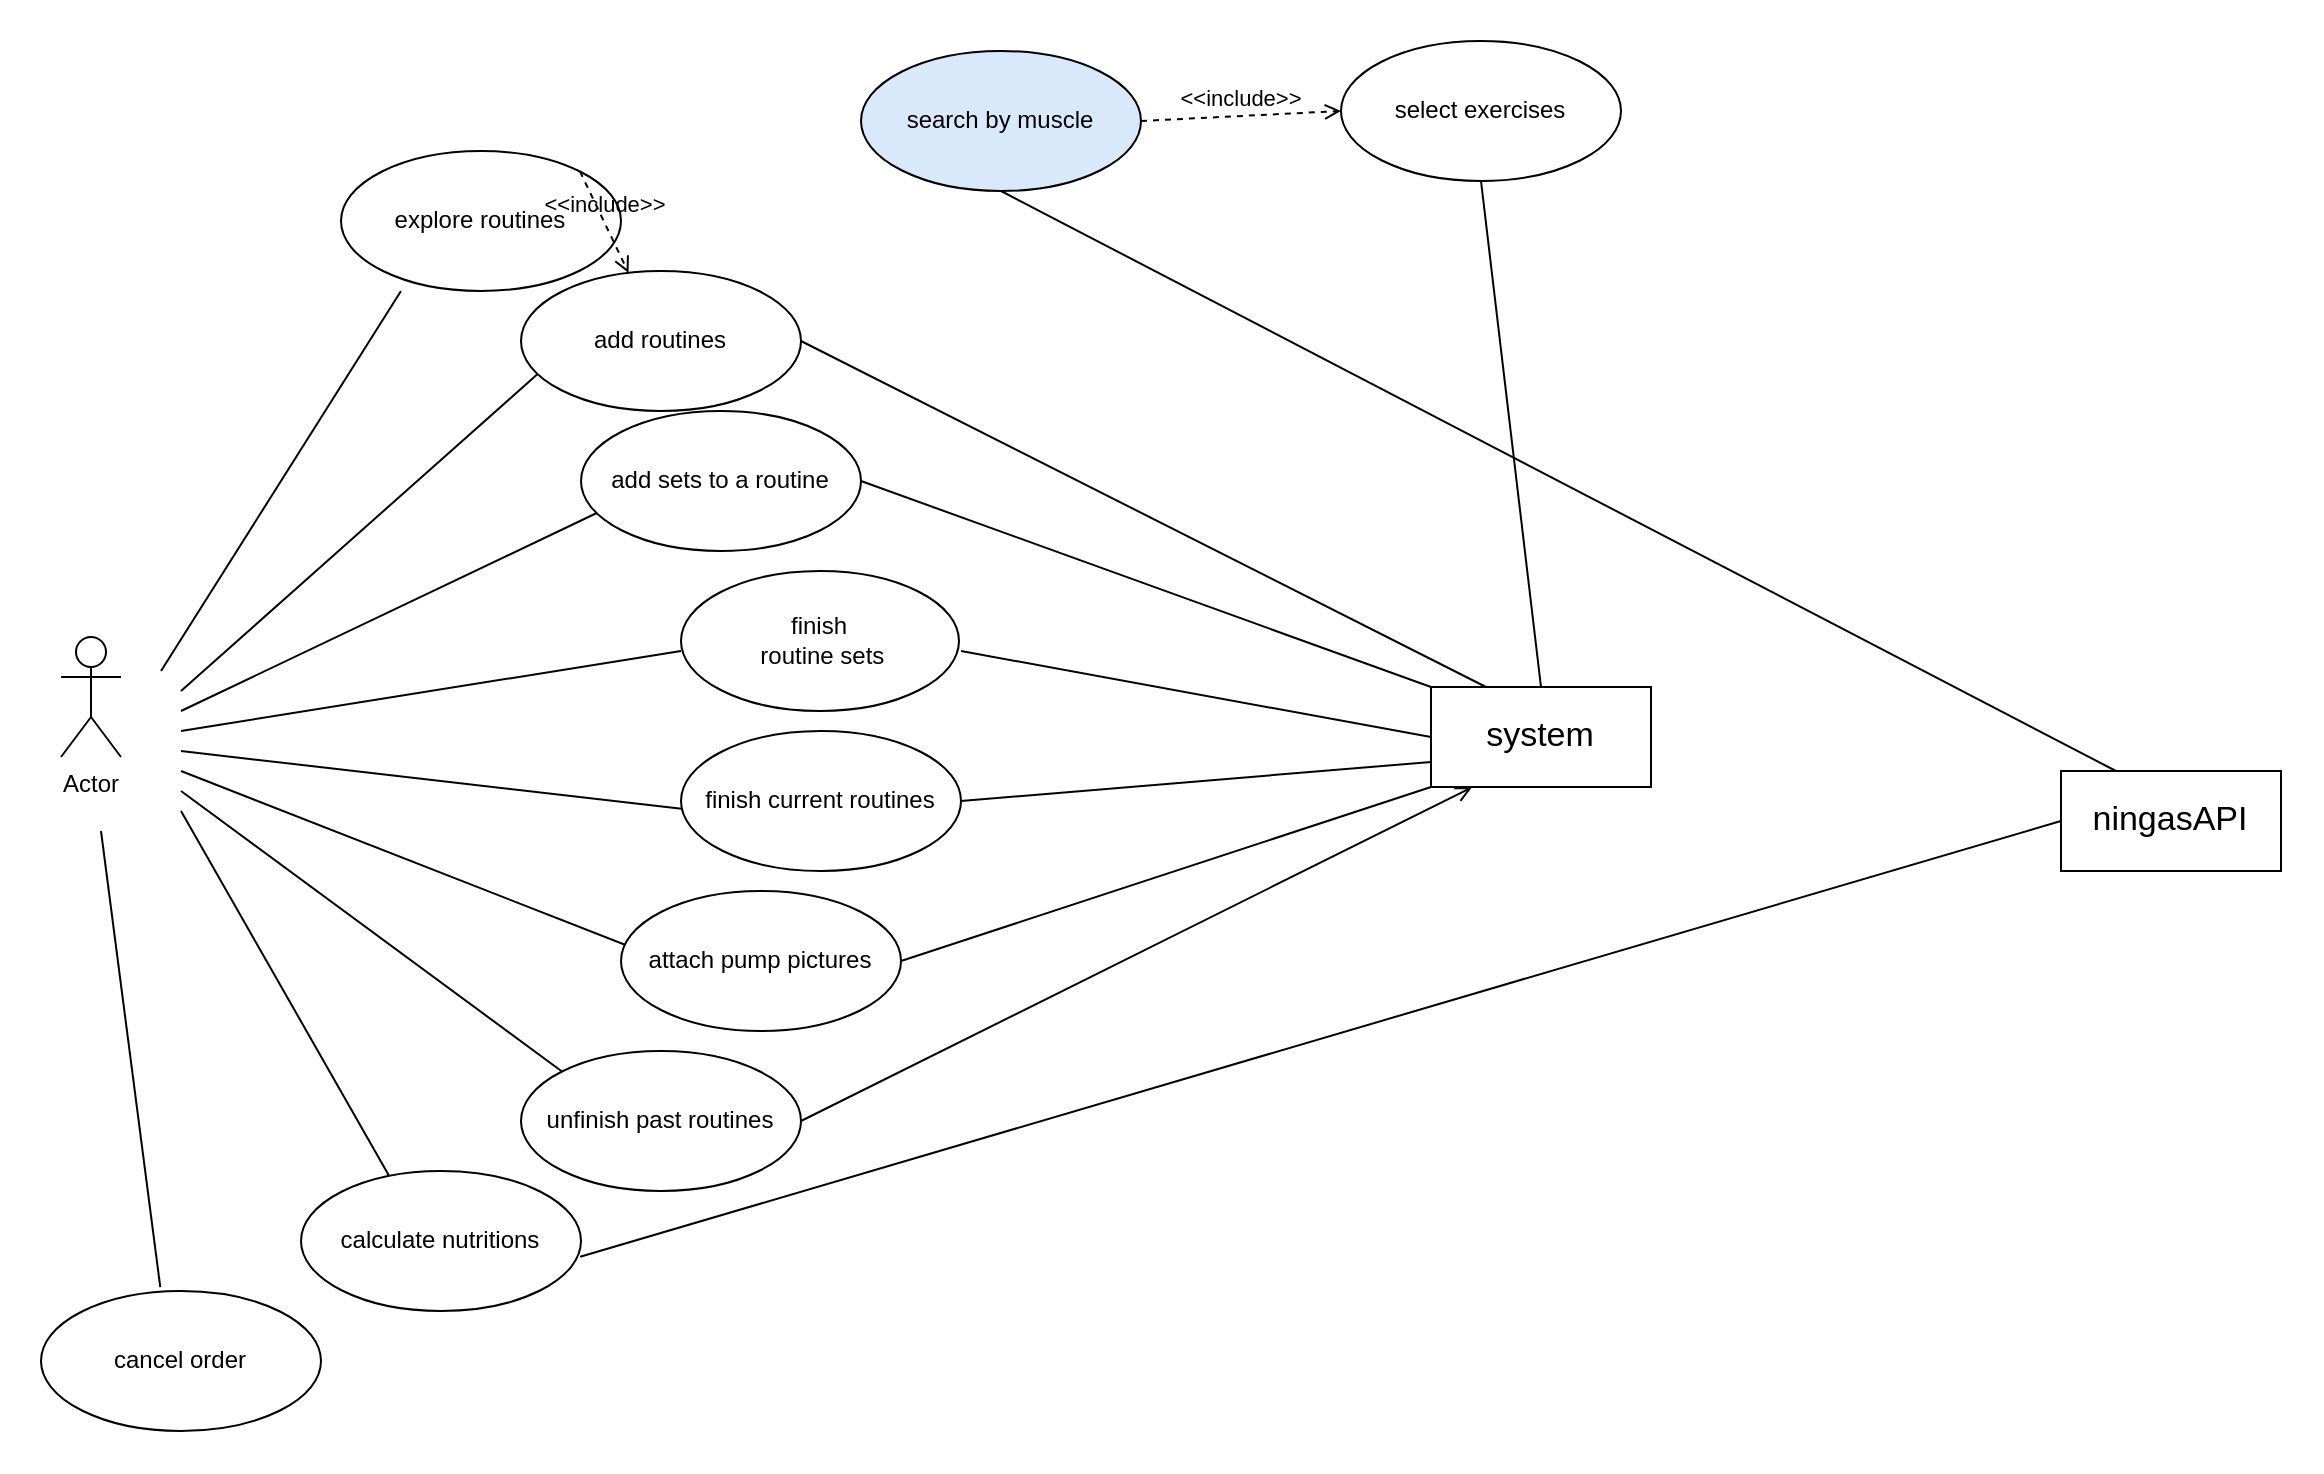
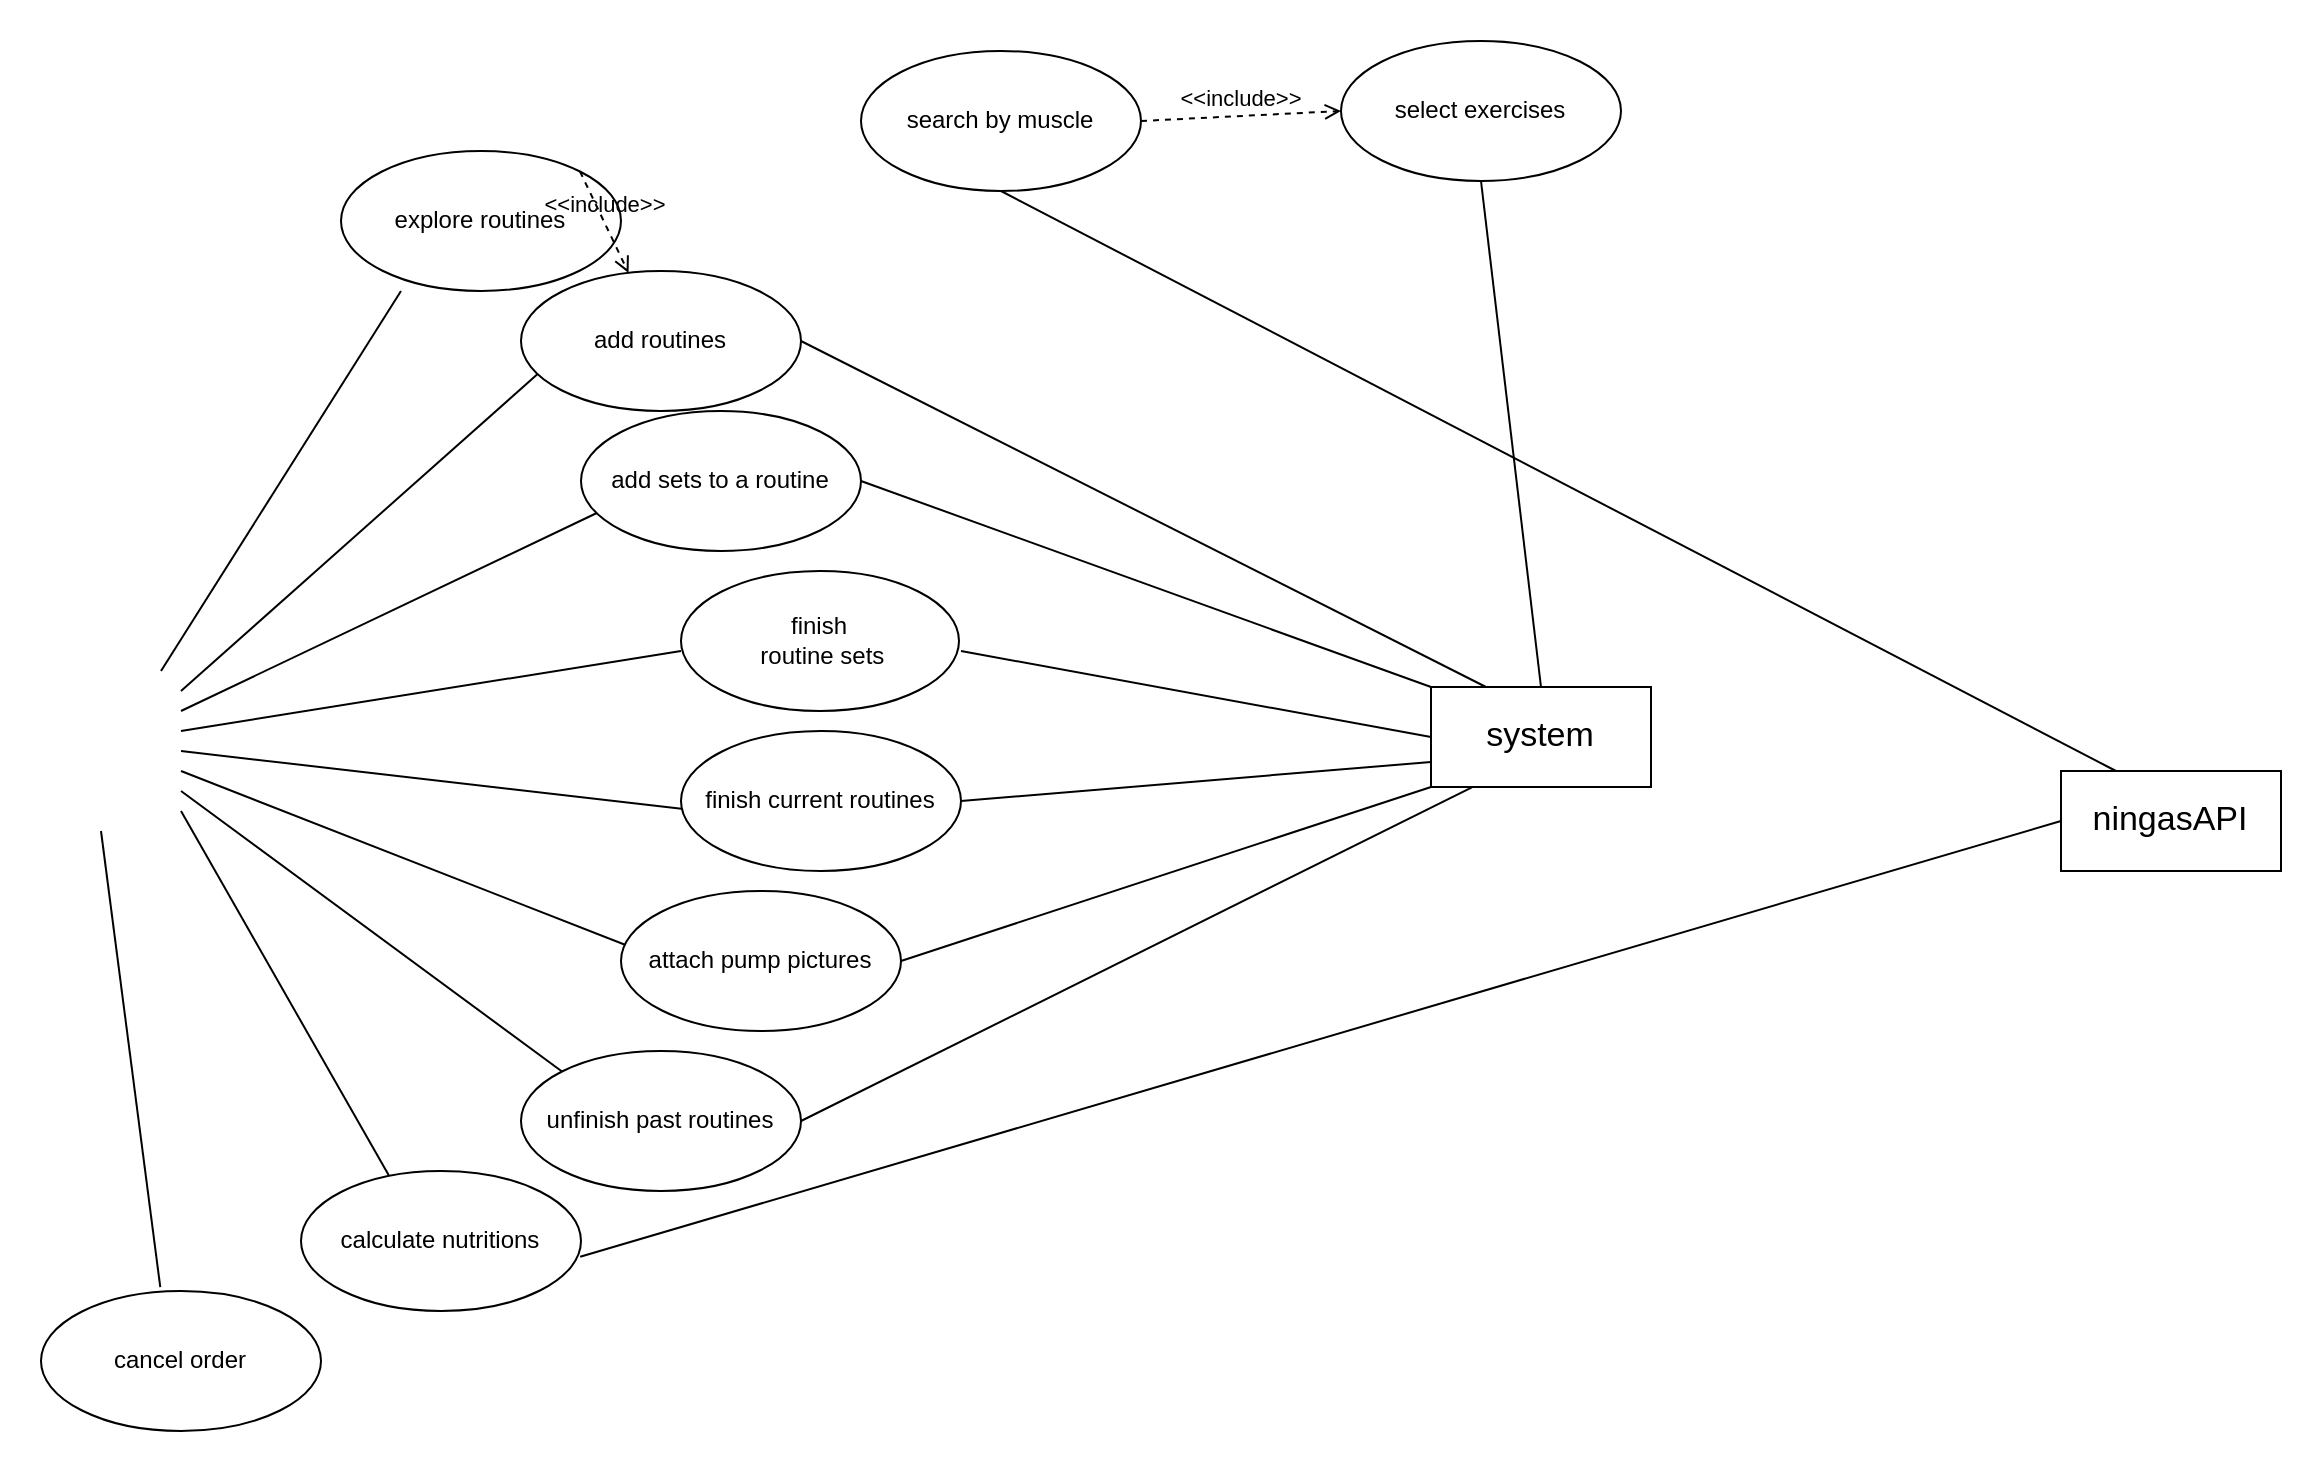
  <mxCell id="0" />
  <mxCell id="1" parent="0" />
- <mxCell id="2" value="Actor" style="shape=umlActor;verticalLabelPosition=bottom;verticalAlign=top;html=1;" parent="1" vertex="1"><mxGeometry x="30" y="318" width="30" height="60" as="geometry" /></mxCell>
  <mxCell id="3" value="" style="endArrow=none;html=1;rounded=0;" parent="1" edge="1"><mxGeometry width="50" height="50" relative="1" as="geometry"><mxPoint x="80" y="335" as="sourcePoint" /><mxPoint x="200" y="145" as="targetPoint" /></mxGeometry></mxCell>
  <mxCell id="4" value="" style="endArrow=none;html=1;rounded=0;" parent="1" edge="1"><mxGeometry width="50" height="50" relative="1" as="geometry"><mxPoint x="90" y="345" as="sourcePoint" /><mxPoint x="270" y="185" as="targetPoint" /></mxGeometry></mxCell>
  <mxCell id="5" value="" style="endArrow=none;html=1;rounded=0;" parent="1" edge="1"><mxGeometry width="50" height="50" relative="1" as="geometry"><mxPoint x="90" y="355" as="sourcePoint" /><mxPoint x="300" y="255" as="targetPoint" /></mxGeometry></mxCell>
  <mxCell id="6" value="" style="endArrow=none;html=1;rounded=0;" parent="1" edge="1"><mxGeometry width="50" height="50" relative="1" as="geometry"><mxPoint x="90" y="365" as="sourcePoint" /><mxPoint x="340" y="325" as="targetPoint" /></mxGeometry></mxCell>
  <mxCell id="7" value="" style="endArrow=none;html=1;rounded=0;" parent="1" edge="1"><mxGeometry width="50" height="50" relative="1" as="geometry"><mxPoint x="90" y="375" as="sourcePoint" /><mxPoint x="350" y="405" as="targetPoint" /></mxGeometry></mxCell>
  <mxCell id="8" value="" style="endArrow=none;html=1;rounded=0;" parent="1" edge="1"><mxGeometry width="50" height="50" relative="1" as="geometry"><mxPoint x="90" y="385" as="sourcePoint" /><mxPoint x="320" y="475" as="targetPoint" /></mxGeometry></mxCell>
  <mxCell id="9" value="" style="endArrow=none;html=1;rounded=0;entryX=0;entryY=0;entryDx=0;entryDy=0;" parent="1" edge="1" target="17"><mxGeometry width="50" height="50" relative="1" as="geometry"><mxPoint x="90" y="395" as="sourcePoint" /><mxPoint x="270" y="535" as="targetPoint" /></mxGeometry></mxCell>
  <mxCell id="10" value="" style="endArrow=none;html=1;rounded=0;entryX=0.317;entryY=0.043;entryDx=0;entryDy=0;entryPerimeter=0;" parent="1" edge="1" target="18"><mxGeometry width="50" height="50" relative="1" as="geometry"><mxPoint x="90" y="405" as="sourcePoint" /><mxPoint x="210" y="575" as="targetPoint" /></mxGeometry></mxCell>
  <mxCell id="11" value="explore routines" style="ellipse;whiteSpace=wrap;html=1;" parent="1" vertex="1"><mxGeometry x="170" y="75" width="140" height="70" as="geometry" /></mxCell>
  <mxCell id="12" value="select exercises" style="ellipse;whiteSpace=wrap;html=1;" parent="1" vertex="1"><mxGeometry x="670" y="20" width="140" height="70" as="geometry" /></mxCell>
  <mxCell id="13" value="add routines" style="ellipse;whiteSpace=wrap;html=1;" parent="1" vertex="1"><mxGeometry x="260" y="135" width="140" height="70" as="geometry" /></mxCell>
  <mxCell id="14" value="add&amp;nbsp;sets to a routine" style="ellipse;whiteSpace=wrap;html=1;" parent="1" vertex="1"><mxGeometry x="290" y="205" width="140" height="70" as="geometry" /></mxCell>
  <mxCell id="15" value="finish current routines" style="ellipse;whiteSpace=wrap;html=1;" parent="1" vertex="1"><mxGeometry x="340" y="365" width="140" height="70" as="geometry" /></mxCell>
  <mxCell id="16" value="attach pump pictures" style="ellipse;whiteSpace=wrap;html=1;" parent="1" vertex="1"><mxGeometry x="310" y="445" width="140" height="70" as="geometry" /></mxCell>
  <mxCell id="17" value="unfinish past routines" style="ellipse;whiteSpace=wrap;html=1;" parent="1" vertex="1"><mxGeometry x="260" y="525" width="140" height="70" as="geometry" /></mxCell>
  <mxCell id="18" value="calculate nutritions" style="ellipse;whiteSpace=wrap;html=1;" parent="1" vertex="1"><mxGeometry x="150" y="585" width="140" height="70" as="geometry" /></mxCell>
  <mxCell id="19" value="" style="endArrow=none;html=1;rounded=0;entryX=0.426;entryY=-0.027;entryDx=0;entryDy=0;entryPerimeter=0;" parent="1" edge="1" target="20"><mxGeometry width="50" height="50" relative="1" as="geometry"><mxPoint x="50" y="415" as="sourcePoint" /><mxPoint x="80" y="635" as="targetPoint" /></mxGeometry></mxCell>
  <mxCell id="20" value="cancel order" style="ellipse;whiteSpace=wrap;html=1;" parent="1" vertex="1"><mxGeometry x="20" y="645" width="140" height="70" as="geometry" /></mxCell>
  <mxCell id="21" value="&lt;font style=&quot;font-size: 17px;&quot;&gt;system&lt;/font&gt;" style="html=1;whiteSpace=wrap;" parent="1" vertex="1"><mxGeometry x="715" y="343" width="110" height="50" as="geometry" /></mxCell>
  <mxCell id="22" value="&amp;lt;&amp;lt;include&amp;gt;&amp;gt;" style="html=1;verticalAlign=bottom;labelBackgroundColor=none;endArrow=open;endFill=0;dashed=1;rounded=0;exitX=1;exitY=0;exitDx=0;exitDy=0;" edge="1" parent="1" source="11" target="13"><mxGeometry width="160" relative="1" as="geometry"><mxPoint x="340" y="65" as="sourcePoint" /><mxPoint x="330" y="55" as="targetPoint" /></mxGeometry></mxCell>
- <mxCell id="23" value="search by muscle" style="ellipse;whiteSpace=wrap;html=1;fillColor=#dae8fc;" vertex="1" parent="1"><mxGeometry x="430" y="25" width="140" height="70" as="geometry" /></mxCell>
+ <mxCell id="23" value="search by muscle" style="ellipse;whiteSpace=wrap;html=1;" vertex="1" parent="1"><mxGeometry x="430" y="25" width="140" height="70" as="geometry" /></mxCell>
  <mxCell id="24" value="&amp;lt;&amp;lt;include&amp;gt;&amp;gt;" style="html=1;verticalAlign=bottom;labelBackgroundColor=none;endArrow=open;endFill=0;dashed=1;rounded=0;entryX=0;entryY=0.5;entryDx=0;entryDy=0;exitX=1;exitY=0.5;exitDx=0;exitDy=0;" edge="1" parent="1" source="23" target="12"><mxGeometry width="160" relative="1" as="geometry"><mxPoint x="820" y="70" as="sourcePoint" /><mxPoint x="640" y="65" as="targetPoint" /></mxGeometry></mxCell>
  <mxCell id="25" value="finish&lt;br style=&quot;border-color: var(--border-color);&quot;&gt;&amp;nbsp;routine sets" style="ellipse;whiteSpace=wrap;html=1;" vertex="1" parent="1"><mxGeometry x="340" y="285" width="139" height="70" as="geometry" /></mxCell>
  <mxCell id="26" value="" style="endArrow=none;html=1;rounded=0;entryX=0.5;entryY=0;entryDx=0;entryDy=0;exitX=0.5;exitY=1;exitDx=0;exitDy=0;" edge="1" parent="1" source="12" target="21"><mxGeometry width="50" height="50" relative="1" as="geometry"><mxPoint x="860" y="385" as="sourcePoint" /><mxPoint x="910" y="335" as="targetPoint" /></mxGeometry></mxCell>
  <mxCell id="27" value="" style="endArrow=none;html=1;rounded=0;exitX=1;exitY=0.5;exitDx=0;exitDy=0;entryX=0.25;entryY=0;entryDx=0;entryDy=0;" edge="1" parent="1" source="13" target="21"><mxGeometry width="50" height="50" relative="1" as="geometry"><mxPoint x="787" y="92.5" as="sourcePoint" /><mxPoint x="750" y="315" as="targetPoint" /></mxGeometry></mxCell>
  <mxCell id="28" value="" style="endArrow=none;html=1;rounded=0;entryX=0;entryY=0;entryDx=0;entryDy=0;exitX=1;exitY=0.5;exitDx=0;exitDy=0;" edge="1" parent="1" source="14" target="21"><mxGeometry width="50" height="50" relative="1" as="geometry"><mxPoint x="690" y="150" as="sourcePoint" /><mxPoint x="803" y="445" as="targetPoint" /></mxGeometry></mxCell>
  <mxCell id="29" value="" style="endArrow=none;html=1;rounded=0;entryX=0;entryY=0.5;entryDx=0;entryDy=0;" edge="1" parent="1" target="21"><mxGeometry width="50" height="50" relative="1" as="geometry"><mxPoint x="480" y="325" as="sourcePoint" /><mxPoint x="650" y="395" as="targetPoint" /></mxGeometry></mxCell>
  <mxCell id="30" value="" style="endArrow=none;html=1;rounded=0;entryX=0;entryY=0.75;entryDx=0;entryDy=0;exitX=1;exitY=0.5;exitDx=0;exitDy=0;" edge="1" parent="1" source="15" target="21"><mxGeometry width="50" height="50" relative="1" as="geometry"><mxPoint x="490" y="335" as="sourcePoint" /><mxPoint x="1020" y="390" as="targetPoint" /></mxGeometry></mxCell>
  <mxCell id="31" value="&lt;font style=&quot;font-size: 17px;&quot;&gt;ningasAPI&lt;/font&gt;" style="html=1;whiteSpace=wrap;" vertex="1" parent="1"><mxGeometry x="1030" y="385" width="110" height="50" as="geometry" /></mxCell>
  <mxCell id="32" value="" style="endArrow=none;html=1;rounded=0;entryX=0;entryY=0.5;entryDx=0;entryDy=0;exitX=0.997;exitY=0.612;exitDx=0;exitDy=0;exitPerimeter=0;" edge="1" parent="1" source="18" target="31"><mxGeometry width="50" height="50" relative="1" as="geometry"><mxPoint x="430" y="592" as="sourcePoint" /><mxPoint x="960" y="585" as="targetPoint" /></mxGeometry></mxCell>
  <mxCell id="33" value="" style="endArrow=none;html=1;rounded=0;entryX=0.25;entryY=0;entryDx=0;entryDy=0;exitX=0.5;exitY=1;exitDx=0;exitDy=0;" edge="1" parent="1" source="23" target="31"><mxGeometry width="50" height="50" relative="1" as="geometry"><mxPoint x="455" y="147.5" as="sourcePoint" /><mxPoint x="1120" y="332.5" as="targetPoint" /></mxGeometry></mxCell>
  <mxCell id="34" value="" style="endArrow=none;html=1;rounded=0;entryX=0;entryY=1;entryDx=0;entryDy=0;exitX=1;exitY=0.5;exitDx=0;exitDy=0;" edge="1" parent="1" source="16" target="21"><mxGeometry width="50" height="50" relative="1" as="geometry"><mxPoint x="490" y="410" as="sourcePoint" /><mxPoint x="710" y="371" as="targetPoint" /></mxGeometry></mxCell>
- <mxCell id="35" value="" style="endArrow=open;html=1;rounded=0;entryX=0.186;entryY=1.003;entryDx=0;entryDy=0;exitX=1;exitY=0.5;exitDx=0;exitDy=0;entryPerimeter=0;" edge="1" parent="1" source="17" target="21"><mxGeometry width="50" height="50" relative="1" as="geometry"><mxPoint x="500" y="420" as="sourcePoint" /><mxPoint x="720" y="381" as="targetPoint" /></mxGeometry></mxCell>
+ <mxCell id="35" value="" style="endArrow=none;html=1;rounded=0;entryX=0.186;entryY=1.003;entryDx=0;entryDy=0;exitX=1;exitY=0.5;exitDx=0;exitDy=0;entryPerimeter=0;" edge="1" parent="1" source="17" target="21"><mxGeometry width="50" height="50" relative="1" as="geometry"><mxPoint x="500" y="420" as="sourcePoint" /><mxPoint x="720" y="381" as="targetPoint" /></mxGeometry></mxCell>
